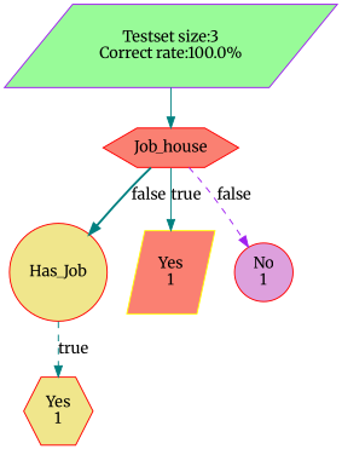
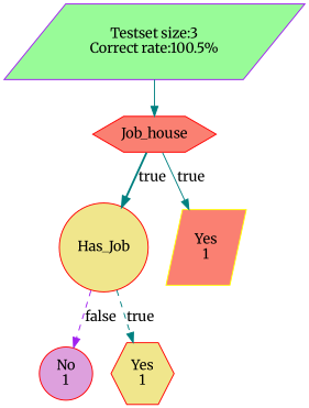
  digraph {
    fontname=Merriweather
    node [color=red fillcolor=salmon fontname=Merriweather shape=parallelogram style=filled]
    edge [color=teal fontname=Merriweather style=solid]
-   n1 [color=purple fillcolor=palegreen label="Testset size:3\nCorrect rate:100.0%"]
+   n1 [color=purple fillcolor=palegreen label="Testset size:3\nCorrect rate:100.5%"]
    n2 [label=Job_house shape=hexagon]
    n3 [fillcolor=khaki label=Has_Job shape=circle]
    n4 [color=yellow label="Yes\n1"]
    n5 [fillcolor=plum label="No\n1" shape=circle]
    n6 [fillcolor=khaki label="Yes\n1" shape=hexagon]
    n1 -> n2
-   n2 -> n3 [label=false style=bold]
+   n2 -> n3 [label=true style=bold]
    n2 -> n4 [label=true]
-   n2 -> n5 [color=purple label=false style=dashed]
+   n3 -> n5 [color=purple label=false style=dashed]
    n3 -> n6 [label=true style=dashed]
  }
